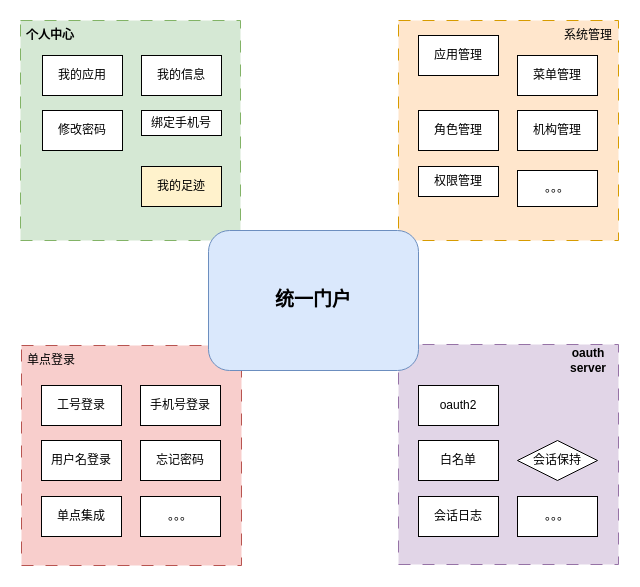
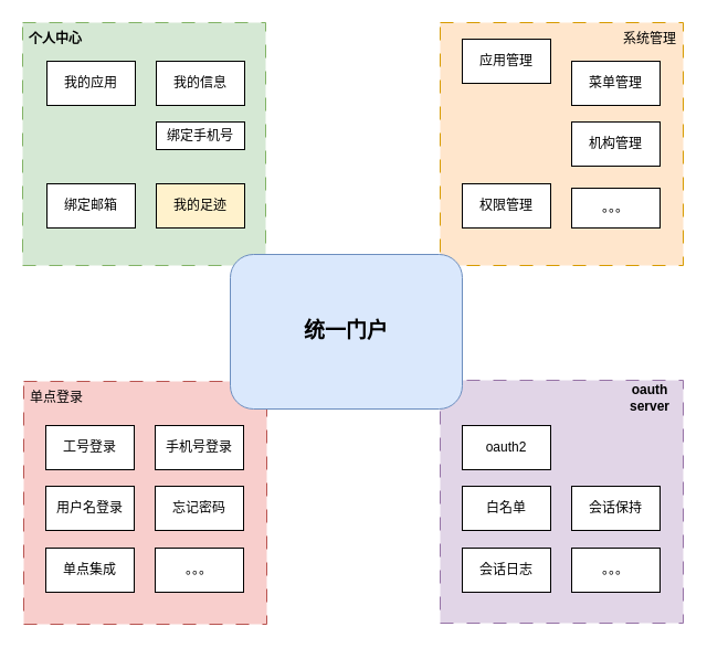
  <mxCell id="0" />
  <mxCell id="1" parent="0" />
  <mxCell id="2" value="" style="whiteSpace=wrap;html=1;aspect=fixed;dashed=1;dashPattern=12 12;fillColor=#d5e8d4;strokeColor=#82b366;" vertex="1" parent="1"><mxGeometry x="20" y="20" width="220" height="220" as="geometry" /></mxCell>
  <mxCell id="3" value="个人中心" style="text;html=1;strokeColor=none;fillColor=none;align=center;verticalAlign=middle;whiteSpace=wrap;rounded=0;fontStyle=1" vertex="1" parent="1"><mxGeometry x="20" y="20" width="60" height="30" as="geometry" /></mxCell>
  <mxCell id="4" value="我的应用" style="rounded=0;whiteSpace=wrap;html=1;" vertex="1" parent="1"><mxGeometry x="42" y="55" width="80" height="40" as="geometry" /></mxCell>
  <mxCell id="5" value="我的信息" style="rounded=0;whiteSpace=wrap;html=1;" vertex="1" parent="1"><mxGeometry x="141" y="55" width="80" height="40" as="geometry" /></mxCell>
- <mxCell id="6" value="修改密码" style="rounded=0;whiteSpace=wrap;html=1;" vertex="1" parent="1"><mxGeometry x="42" y="110" width="80" height="40" as="geometry" /></mxCell>
  <mxCell id="7" value="绑定手机号" style="rounded=0;whiteSpace=wrap;html=1;" vertex="1" parent="1"><mxGeometry x="141" y="110" width="80" height="25" as="geometry" /></mxCell>
+ <mxCell id="8" value="绑定邮箱" style="rounded=0;whiteSpace=wrap;html=1;" vertex="1" parent="1"><mxGeometry x="42" y="166" width="80" height="40" as="geometry" /></mxCell>
  <mxCell id="9" value="我的足迹" style="rounded=0;whiteSpace=wrap;html=1;fillColor=#fff2cc;" vertex="1" parent="1"><mxGeometry x="141" y="166" width="80" height="40" as="geometry" /></mxCell>
  <mxCell id="10" value="" style="whiteSpace=wrap;html=1;aspect=fixed;dashed=1;dashPattern=12 12;fillColor=#ffe6cc;strokeColor=#d79b00;" vertex="1" parent="1"><mxGeometry x="398" y="20" width="220" height="220" as="geometry" /></mxCell>
  <mxCell id="11" value="系统管理" style="text;html=1;strokeColor=none;fillColor=none;align=center;verticalAlign=middle;whiteSpace=wrap;rounded=0;" vertex="1" parent="1"><mxGeometry x="558" y="20" width="60" height="30" as="geometry" /></mxCell>
  <mxCell id="12" value="" style="whiteSpace=wrap;html=1;aspect=fixed;dashed=1;dashPattern=12 12;fillColor=#e1d5e7;strokeColor=#9673a6;" vertex="1" parent="1"><mxGeometry x="398" y="344" width="220" height="220" as="geometry" /></mxCell>
  <mxCell id="13" value="oauth server" style="text;html=1;strokeColor=none;fillColor=none;align=center;verticalAlign=middle;whiteSpace=wrap;rounded=0;fontStyle=1" vertex="1" parent="1"><mxGeometry x="558" y="345" width="60" height="30" as="geometry" /></mxCell>
  <mxCell id="14" value="" style="whiteSpace=wrap;html=1;aspect=fixed;dashed=1;dashPattern=12 12;fillColor=#f8cecc;strokeColor=#b85450;" vertex="1" parent="1"><mxGeometry x="21" y="345" width="220" height="220" as="geometry" /></mxCell>
  <mxCell id="15" value="单点登录" style="text;html=1;strokeColor=none;fillColor=none;align=center;verticalAlign=middle;whiteSpace=wrap;rounded=0;" vertex="1" parent="1"><mxGeometry x="21" y="345" width="60" height="30" as="geometry" /></mxCell>
  <mxCell id="16" value="应用管理" style="rounded=0;whiteSpace=wrap;html=1;" vertex="1" parent="1"><mxGeometry x="418" y="35" width="80" height="40" as="geometry" /></mxCell>
  <mxCell id="17" value="菜单管理" style="rounded=0;whiteSpace=wrap;html=1;" vertex="1" parent="1"><mxGeometry x="517" y="55" width="80" height="40" as="geometry" /></mxCell>
- <mxCell id="18" value="角色管理" style="rounded=0;whiteSpace=wrap;html=1;" vertex="1" parent="1"><mxGeometry x="418" y="110" width="80" height="40" as="geometry" /></mxCell>
  <mxCell id="19" value="机构管理" style="rounded=0;whiteSpace=wrap;html=1;" vertex="1" parent="1"><mxGeometry x="517" y="110" width="80" height="40" as="geometry" /></mxCell>
- <mxCell id="20" value="权限管理" style="rounded=0;whiteSpace=wrap;html=1;" vertex="1" parent="1"><mxGeometry x="418" y="166" width="80" height="30" as="geometry" /></mxCell>
+ <mxCell id="20" value="权限管理" style="rounded=0;whiteSpace=wrap;html=1;" vertex="1" parent="1"><mxGeometry x="418" y="166" width="80" height="40" as="geometry" /></mxCell>
  <mxCell id="21" value="。。。" style="rounded=0;whiteSpace=wrap;html=1;" vertex="1" parent="1"><mxGeometry x="517" y="170" width="80" height="36" as="geometry" /></mxCell>
  <mxCell id="22" value="oauth2" style="rounded=0;whiteSpace=wrap;html=1;" vertex="1" parent="1"><mxGeometry x="418" y="385" width="80" height="40" as="geometry" /></mxCell>
  <mxCell id="23" value="白名单" style="rounded=0;whiteSpace=wrap;html=1;" vertex="1" parent="1"><mxGeometry x="418" y="440" width="80" height="40" as="geometry" /></mxCell>
- <mxCell id="24" value="会话保持" style="rhombus;whiteSpace=wrap;html=1;" vertex="1" parent="1"><mxGeometry x="517" y="440" width="80" height="40" as="geometry" /></mxCell>
+ <mxCell id="24" value="会话保持" style="rounded=0;whiteSpace=wrap;html=1;" vertex="1" parent="1"><mxGeometry x="517" y="440" width="80" height="40" as="geometry" /></mxCell>
  <mxCell id="25" value="会话日志" style="rounded=0;whiteSpace=wrap;html=1;" vertex="1" parent="1"><mxGeometry x="418" y="496" width="80" height="40" as="geometry" /></mxCell>
  <mxCell id="26" value="。。。" style="rounded=0;whiteSpace=wrap;html=1;" vertex="1" parent="1"><mxGeometry x="517" y="496" width="80" height="40" as="geometry" /></mxCell>
  <mxCell id="27" value="工号登录" style="rounded=0;whiteSpace=wrap;html=1;" vertex="1" parent="1"><mxGeometry x="41" y="385" width="80" height="40" as="geometry" /></mxCell>
  <mxCell id="28" value="手机号登录" style="rounded=0;whiteSpace=wrap;html=1;" vertex="1" parent="1"><mxGeometry x="140" y="385" width="80" height="40" as="geometry" /></mxCell>
  <mxCell id="29" value="用户名登录" style="rounded=0;whiteSpace=wrap;html=1;" vertex="1" parent="1"><mxGeometry x="41" y="440" width="80" height="40" as="geometry" /></mxCell>
  <mxCell id="30" value="忘记密码" style="rounded=0;whiteSpace=wrap;html=1;" vertex="1" parent="1"><mxGeometry x="140" y="440" width="80" height="40" as="geometry" /></mxCell>
  <mxCell id="31" value="单点集成" style="rounded=0;whiteSpace=wrap;html=1;" vertex="1" parent="1"><mxGeometry x="41" y="496" width="80" height="40" as="geometry" /></mxCell>
  <mxCell id="32" value="。。。" style="rounded=0;whiteSpace=wrap;html=1;" vertex="1" parent="1"><mxGeometry x="140" y="496" width="80" height="40" as="geometry" /></mxCell>
  <mxCell id="33" value="统一门户" style="rounded=1;whiteSpace=wrap;html=1;fillColor=#dae8fc;strokeColor=#6c8ebf;fontStyle=1;fontSize=19;" vertex="1" parent="1"><mxGeometry x="208" y="230" width="210" height="140" as="geometry" /></mxCell>
